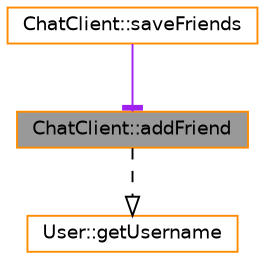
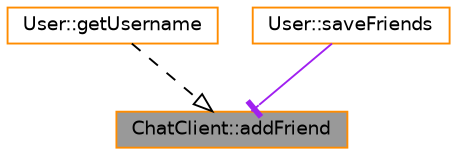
  digraph {
    rankdir=TB
    node [color=darkorange fillcolor=white fontname=Helvetica fontsize=10 shape=box style=filled]
    edge [fontname=Helvetica fontsize=10 labelfontname=Helvetica labelfontsize=10]
    n1 [fillcolor=grey60 fontcolor=black height=0.2 label="ChatClient::addFriend" width=0.4]
    n2 [height=0.2 label="User::getUsername" width=0.4]
-   n3 [height=0.2 label="ChatClient::saveFriends" width=0.4]
-   n1 -> n2 [arrowhead=onormal color=black style=dashed]
+   n3 [height=0.2 label="User::saveFriends" width=0.4]
+   n2 -> n1 [arrowhead=onormal color=black style=dashed]
    n3 -> n1 [arrowhead=tee color=purple style=solid]
  }
